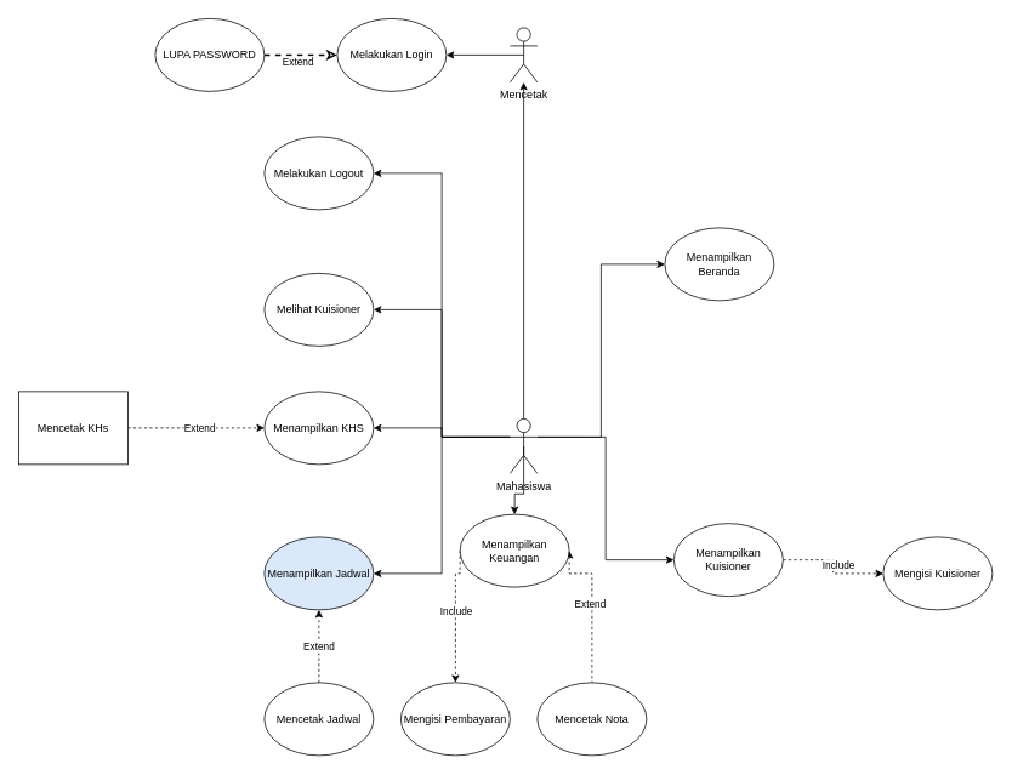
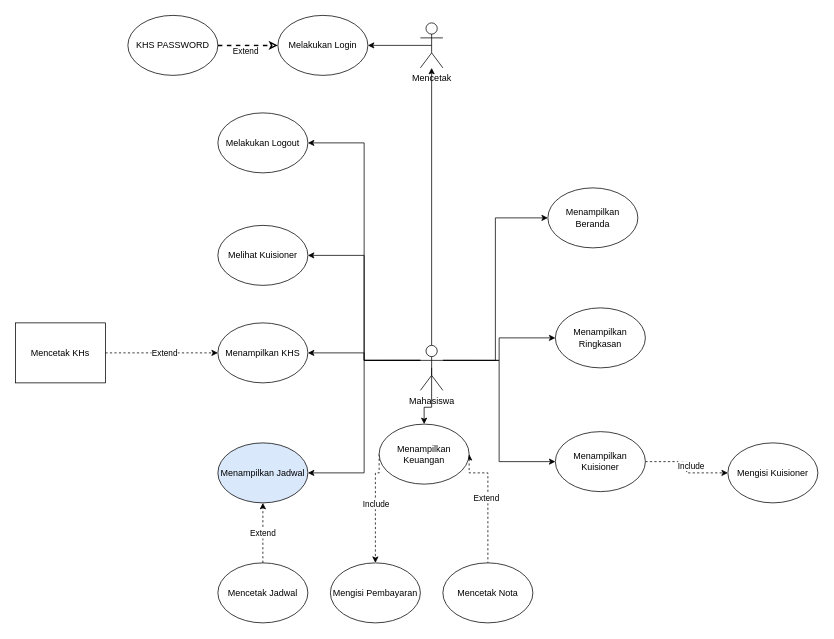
  <mxCell id="0" />
  <mxCell id="1" parent="0" />
  <mxCell id="2" style="edgeStyle=orthogonalEdgeStyle;rounded=0;orthogonalLoop=1;jettySize=auto;html=1;exitX=0.5;exitY=0.5;exitDx=0;exitDy=0;exitPerimeter=0;entryX=1;entryY=0.5;entryDx=0;entryDy=0;" parent="1" source="3" target="26" edge="1"><mxGeometry relative="1" as="geometry"><mxPoint x="510" y="49.5" as="targetPoint" /></mxGeometry></mxCell>
  <mxCell id="3" value="Mencetak" style="shape=umlActor;verticalLabelPosition=bottom;verticalAlign=top;html=1;outlineConnect=0;" parent="1" vertex="1"><mxGeometry x="560" y="30" width="30" height="60" as="geometry" /></mxCell>
  <mxCell id="4" style="edgeStyle=orthogonalEdgeStyle;rounded=0;orthogonalLoop=1;jettySize=auto;html=1;exitX=0.5;exitY=0;exitDx=0;exitDy=0;exitPerimeter=0;" parent="1" source="13" target="3" edge="1"><mxGeometry relative="1" as="geometry" /></mxCell>
  <mxCell id="5" style="edgeStyle=orthogonalEdgeStyle;rounded=0;orthogonalLoop=1;jettySize=auto;html=1;exitX=0;exitY=0.333;exitDx=0;exitDy=0;exitPerimeter=0;entryX=1;entryY=0.5;entryDx=0;entryDy=0;" parent="1" source="13" target="27" edge="1"><mxGeometry relative="1" as="geometry" /></mxCell>
  <mxCell id="6" style="edgeStyle=orthogonalEdgeStyle;rounded=0;orthogonalLoop=1;jettySize=auto;html=1;exitX=0;exitY=0.333;exitDx=0;exitDy=0;exitPerimeter=0;entryX=1;entryY=0.5;entryDx=0;entryDy=0;" parent="1" source="13" target="25" edge="1"><mxGeometry relative="1" as="geometry" /></mxCell>
  <mxCell id="7" style="edgeStyle=orthogonalEdgeStyle;rounded=0;orthogonalLoop=1;jettySize=auto;html=1;exitX=0;exitY=0.333;exitDx=0;exitDy=0;exitPerimeter=0;entryX=1;entryY=0.5;entryDx=0;entryDy=0;" parent="1" source="13" target="24" edge="1"><mxGeometry relative="1" as="geometry" /></mxCell>
  <mxCell id="8" style="edgeStyle=orthogonalEdgeStyle;rounded=0;orthogonalLoop=1;jettySize=auto;html=1;exitX=0.5;exitY=0.5;exitDx=0;exitDy=0;exitPerimeter=0;" parent="1" source="13" target="23" edge="1"><mxGeometry relative="1" as="geometry" /></mxCell>
+ <mxCell id="9" style="edgeStyle=orthogonalEdgeStyle;rounded=0;orthogonalLoop=1;jettySize=auto;html=1;exitX=1;exitY=0.333;exitDx=0;exitDy=0;exitPerimeter=0;entryX=0;entryY=0.5;entryDx=0;entryDy=0;" parent="1" source="13" target="15" edge="1"><mxGeometry relative="1" as="geometry" /></mxCell>
  <mxCell id="10" style="edgeStyle=orthogonalEdgeStyle;rounded=0;orthogonalLoop=1;jettySize=auto;html=1;exitX=1;exitY=0.333;exitDx=0;exitDy=0;exitPerimeter=0;entryX=0;entryY=0.5;entryDx=0;entryDy=0;" parent="1" source="13" target="14" edge="1"><mxGeometry relative="1" as="geometry" /></mxCell>
  <mxCell id="11" style="edgeStyle=orthogonalEdgeStyle;rounded=0;orthogonalLoop=1;jettySize=auto;html=1;exitX=1;exitY=0.333;exitDx=0;exitDy=0;exitPerimeter=0;entryX=0;entryY=0.5;entryDx=0;entryDy=0;" parent="1" source="13" target="18" edge="1"><mxGeometry relative="1" as="geometry" /></mxCell>
  <mxCell id="12" style="edgeStyle=orthogonalEdgeStyle;rounded=0;orthogonalLoop=1;jettySize=auto;html=1;exitX=0;exitY=0.333;exitDx=0;exitDy=0;exitPerimeter=0;entryX=1;entryY=0.5;entryDx=0;entryDy=0;" parent="1" source="13" target="37" edge="1"><mxGeometry relative="1" as="geometry" /></mxCell>
  <mxCell id="13" value="Mahasiswa" style="shape=umlActor;verticalLabelPosition=bottom;verticalAlign=top;html=1;outlineConnect=0;" parent="1" vertex="1"><mxGeometry x="560" y="460" width="30" height="60" as="geometry" /></mxCell>
  <mxCell id="14" value="Menampilkan Beranda" style="ellipse;whiteSpace=wrap;html=1;" parent="1" vertex="1"><mxGeometry x="730" y="250" width="120" height="80" as="geometry" /></mxCell>
+ <mxCell id="15" value="Menampilkan Ringkasan" style="ellipse;whiteSpace=wrap;html=1;" parent="1" vertex="1"><mxGeometry x="740" y="410" width="120" height="80" as="geometry" /></mxCell>
  <mxCell id="16" style="edgeStyle=orthogonalEdgeStyle;rounded=0;orthogonalLoop=1;jettySize=auto;html=1;exitX=1;exitY=0.5;exitDx=0;exitDy=0;entryX=0;entryY=0.5;entryDx=0;entryDy=0;dashed=1;" parent="1" source="18" target="36" edge="1"><mxGeometry relative="1" as="geometry" /></mxCell>
  <mxCell id="17" value="Include" style="edgeLabel;html=1;align=center;verticalAlign=middle;resizable=0;points=[];" parent="16" vertex="1" connectable="0"><mxGeometry x="-0.111" y="4" relative="1" as="geometry"><mxPoint x="1" y="4" as="offset" /></mxGeometry></mxCell>
  <mxCell id="18" value="Menampilkan Kuisioner" style="ellipse;whiteSpace=wrap;html=1;" parent="1" vertex="1"><mxGeometry x="740" y="575" width="120" height="80" as="geometry" /></mxCell>
  <mxCell id="19" style="edgeStyle=orthogonalEdgeStyle;rounded=0;orthogonalLoop=1;jettySize=auto;html=1;exitX=0;exitY=0.5;exitDx=0;exitDy=0;entryX=0.5;entryY=0;entryDx=0;entryDy=0;dashed=1;" parent="1" source="23" target="34" edge="1"><mxGeometry relative="1" as="geometry"><Array as="points"><mxPoint x="500" y="630" /></Array></mxGeometry></mxCell>
  <mxCell id="20" value="Include" style="edgeLabel;html=1;align=center;verticalAlign=middle;resizable=0;points=[];" parent="19" vertex="1" connectable="0"><mxGeometry x="-0.069" y="7" relative="1" as="geometry"><mxPoint x="-7" y="1" as="offset" /></mxGeometry></mxCell>
  <mxCell id="21" style="edgeStyle=orthogonalEdgeStyle;rounded=0;orthogonalLoop=1;jettySize=auto;html=1;exitX=1;exitY=0.5;exitDx=0;exitDy=0;entryX=0.5;entryY=0;entryDx=0;entryDy=0;dashed=1;startArrow=classic;startFill=1;endArrow=none;endFill=0;" parent="1" source="23" target="35" edge="1"><mxGeometry relative="1" as="geometry"><Array as="points"><mxPoint x="650" y="630" /></Array></mxGeometry></mxCell>
  <mxCell id="22" value="Extend" style="edgeLabel;html=1;align=center;verticalAlign=middle;resizable=0;points=[];" parent="21" vertex="1" connectable="0"><mxGeometry x="0.025" y="-4" relative="1" as="geometry"><mxPoint x="1" y="-4" as="offset" /></mxGeometry></mxCell>
  <mxCell id="23" value="Menampilkan Keuangan" style="ellipse;whiteSpace=wrap;html=1;" parent="1" vertex="1"><mxGeometry x="505" y="565" width="120" height="80" as="geometry" /></mxCell>
  <mxCell id="24" value="Menampilkan Jadwal" style="ellipse;whiteSpace=wrap;html=1;fillColor=#dae8fc;" parent="1" vertex="1"><mxGeometry x="290" y="590" width="120" height="80" as="geometry" /></mxCell>
  <mxCell id="25" value="Melihat Kuisioner" style="ellipse;whiteSpace=wrap;html=1;" parent="1" vertex="1"><mxGeometry x="290" y="300" width="120" height="80" as="geometry" /></mxCell>
  <mxCell id="26" value="Melakukan Login" style="ellipse;whiteSpace=wrap;html=1;" parent="1" vertex="1"><mxGeometry x="370" y="20" width="120" height="80" as="geometry" /></mxCell>
  <mxCell id="27" value="Melakukan Logout" style="ellipse;whiteSpace=wrap;html=1;" parent="1" vertex="1"><mxGeometry x="290" y="150" width="120" height="80" as="geometry" /></mxCell>
- <mxCell id="28" value="LUPA PASSWORD" style="ellipse;whiteSpace=wrap;html=1;" parent="1" vertex="1"><mxGeometry x="170" y="20" width="120" height="80" as="geometry" /></mxCell>
+ <mxCell id="28" value="KHS PASSWORD" style="ellipse;whiteSpace=wrap;html=1;" parent="1" vertex="1"><mxGeometry x="170" y="20" width="120" height="80" as="geometry" /></mxCell>
  <mxCell id="29" value="" style="endArrow=classic;html=1;strokeWidth=2;rounded=0;exitX=1;exitY=0.5;exitDx=0;exitDy=0;entryX=0;entryY=0.5;entryDx=0;entryDy=0;dashed=1;targetPerimeterSpacing=4;endFill=0;" parent="1" source="28" target="26" edge="1"><mxGeometry width="50" height="50" relative="1" as="geometry"><mxPoint x="480" y="390" as="sourcePoint" /><mxPoint x="530" y="340" as="targetPoint" /></mxGeometry></mxCell>
  <mxCell id="30" value="Extend" style="edgeLabel;html=1;align=center;verticalAlign=middle;resizable=0;points=[];" parent="29" vertex="1" connectable="0"><mxGeometry x="-0.094" y="-7" relative="1" as="geometry"><mxPoint as="offset" /></mxGeometry></mxCell>
  <mxCell id="31" style="edgeStyle=orthogonalEdgeStyle;rounded=0;orthogonalLoop=1;jettySize=auto;html=1;entryX=0.5;entryY=1;entryDx=0;entryDy=0;dashed=1;" parent="1" source="33" target="24" edge="1"><mxGeometry relative="1" as="geometry" /></mxCell>
  <mxCell id="32" value="Extend" style="edgeLabel;html=1;align=center;verticalAlign=middle;resizable=0;points=[];" parent="31" vertex="1" connectable="0"><mxGeometry x="0.028" y="1" relative="1" as="geometry"><mxPoint y="1" as="offset" /></mxGeometry></mxCell>
  <mxCell id="33" value="Mencetak Jadwal" style="ellipse;whiteSpace=wrap;html=1;" parent="1" vertex="1"><mxGeometry x="290" y="750" width="120" height="80" as="geometry" /></mxCell>
  <mxCell id="34" value="Mengisi Pembayaran" style="ellipse;whiteSpace=wrap;html=1;" parent="1" vertex="1"><mxGeometry x="440" y="750" width="120" height="80" as="geometry" /></mxCell>
  <mxCell id="35" value="Mencetak Nota" style="ellipse;whiteSpace=wrap;html=1;" parent="1" vertex="1"><mxGeometry x="590" y="750" width="120" height="80" as="geometry" /></mxCell>
  <mxCell id="36" value="Mengisi Kuisioner" style="ellipse;whiteSpace=wrap;html=1;" parent="1" vertex="1"><mxGeometry x="970" y="590" width="120" height="80" as="geometry" /></mxCell>
  <mxCell id="37" value="Menampilkan KHS" style="ellipse;whiteSpace=wrap;html=1;" parent="1" vertex="1"><mxGeometry x="290" y="430" width="120" height="80" as="geometry" /></mxCell>
  <mxCell id="38" style="edgeStyle=orthogonalEdgeStyle;rounded=0;orthogonalLoop=1;jettySize=auto;html=1;exitX=1;exitY=0.5;exitDx=0;exitDy=0;entryX=0;entryY=0.5;entryDx=0;entryDy=0;dashed=1;startArrow=none;startFill=0;endArrow=classic;endFill=1;" parent="1" source="40" target="37" edge="1"><mxGeometry relative="1" as="geometry" /></mxCell>
  <mxCell id="39" value="Extend" style="edgeLabel;html=1;align=center;verticalAlign=middle;resizable=0;points=[];" parent="38" vertex="1" connectable="0"><mxGeometry x="0.058" y="-4" relative="1" as="geometry"><mxPoint x="-1" y="-4" as="offset" /></mxGeometry></mxCell>
  <mxCell id="40" value="Mencetak KHs" style="whiteSpace=wrap;html=1;rounded=0;" parent="1" vertex="1"><mxGeometry x="20" y="430" width="120" height="80" as="geometry" /></mxCell>
